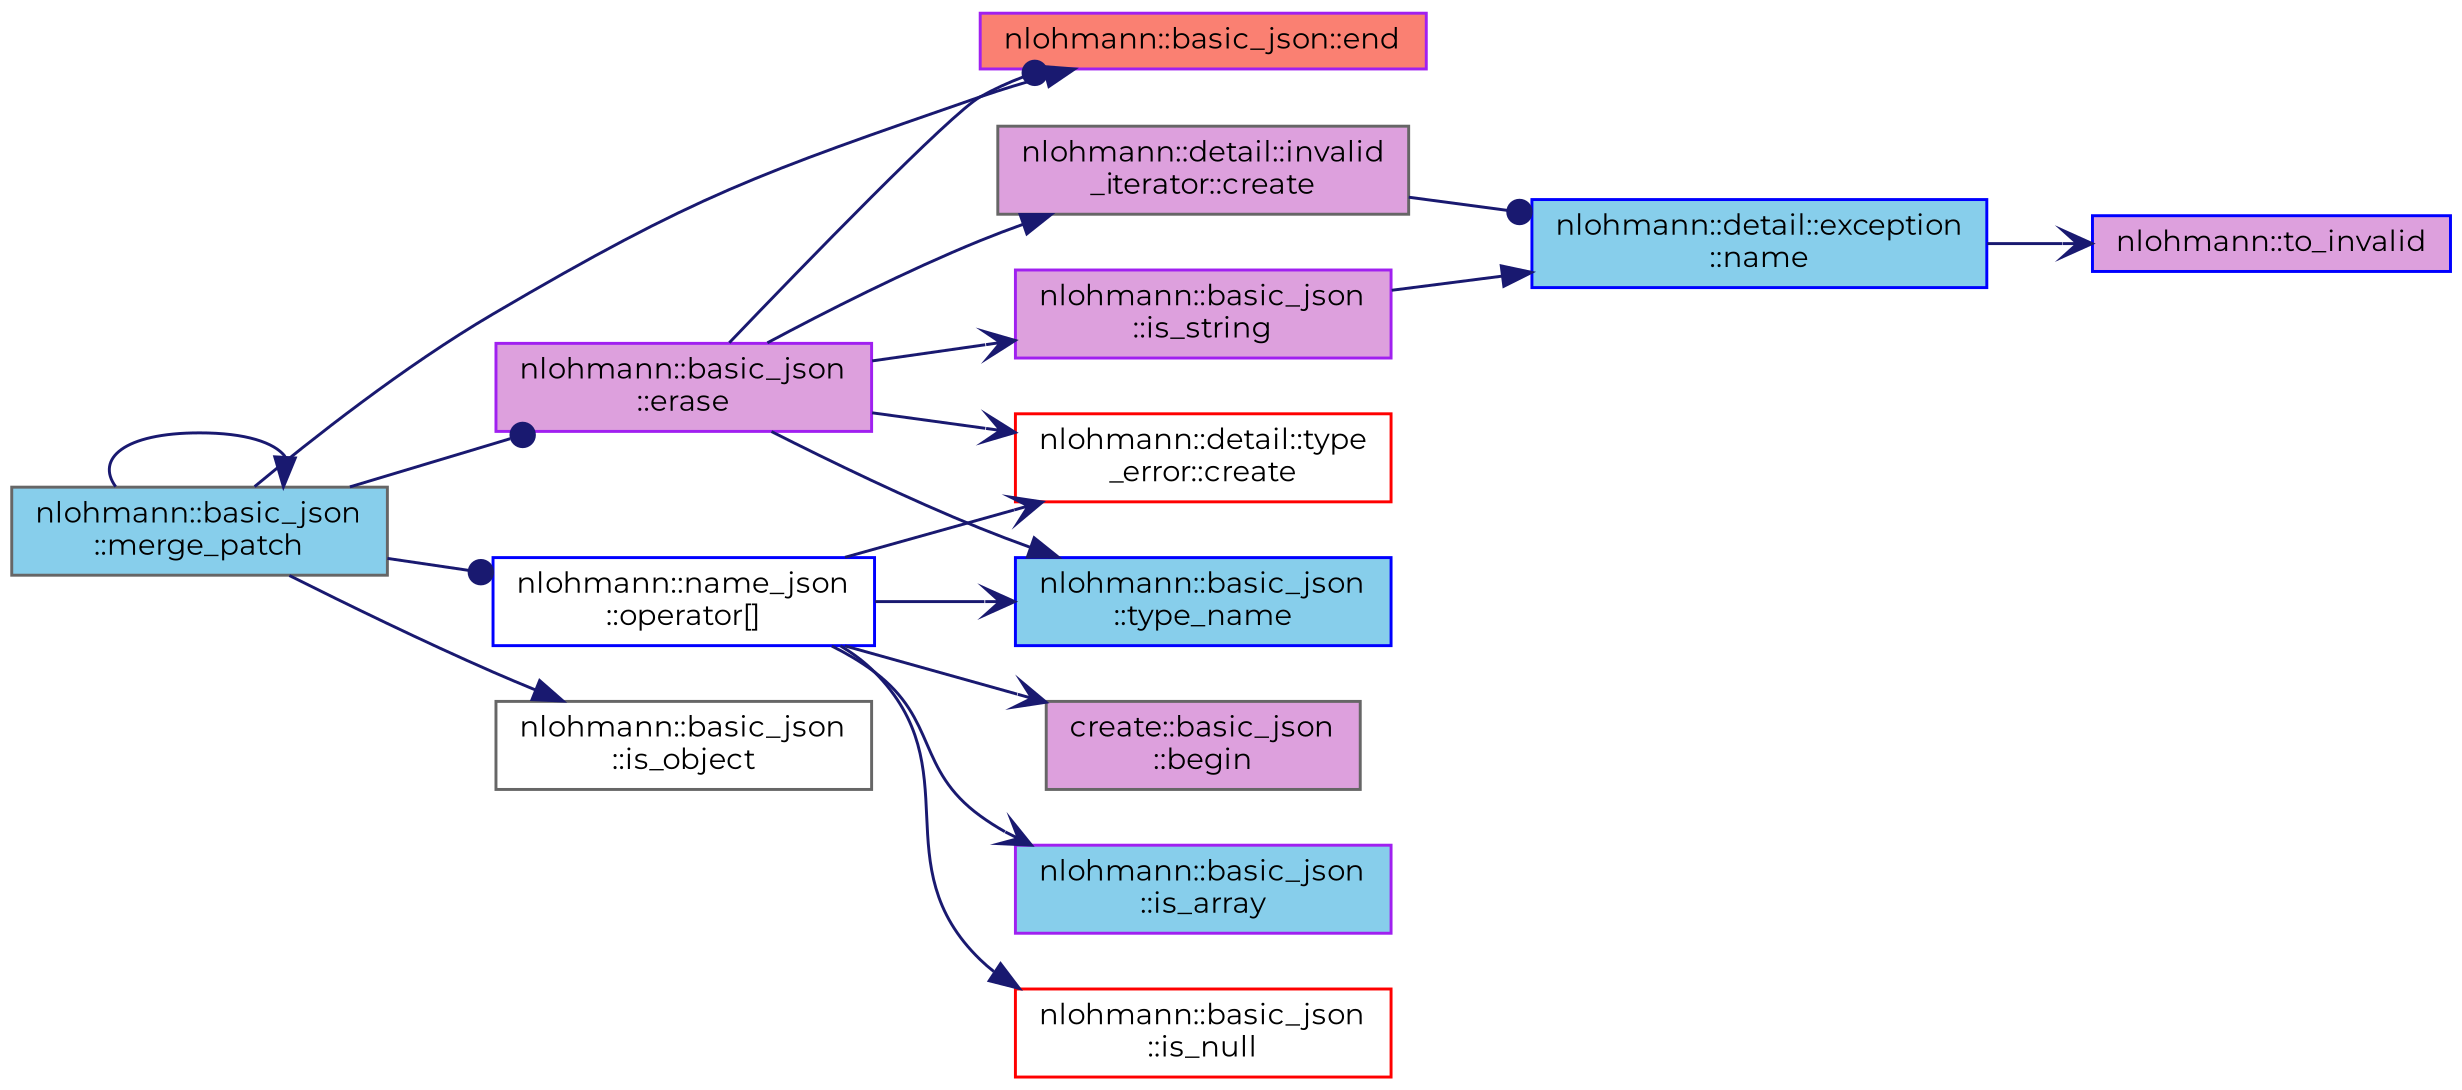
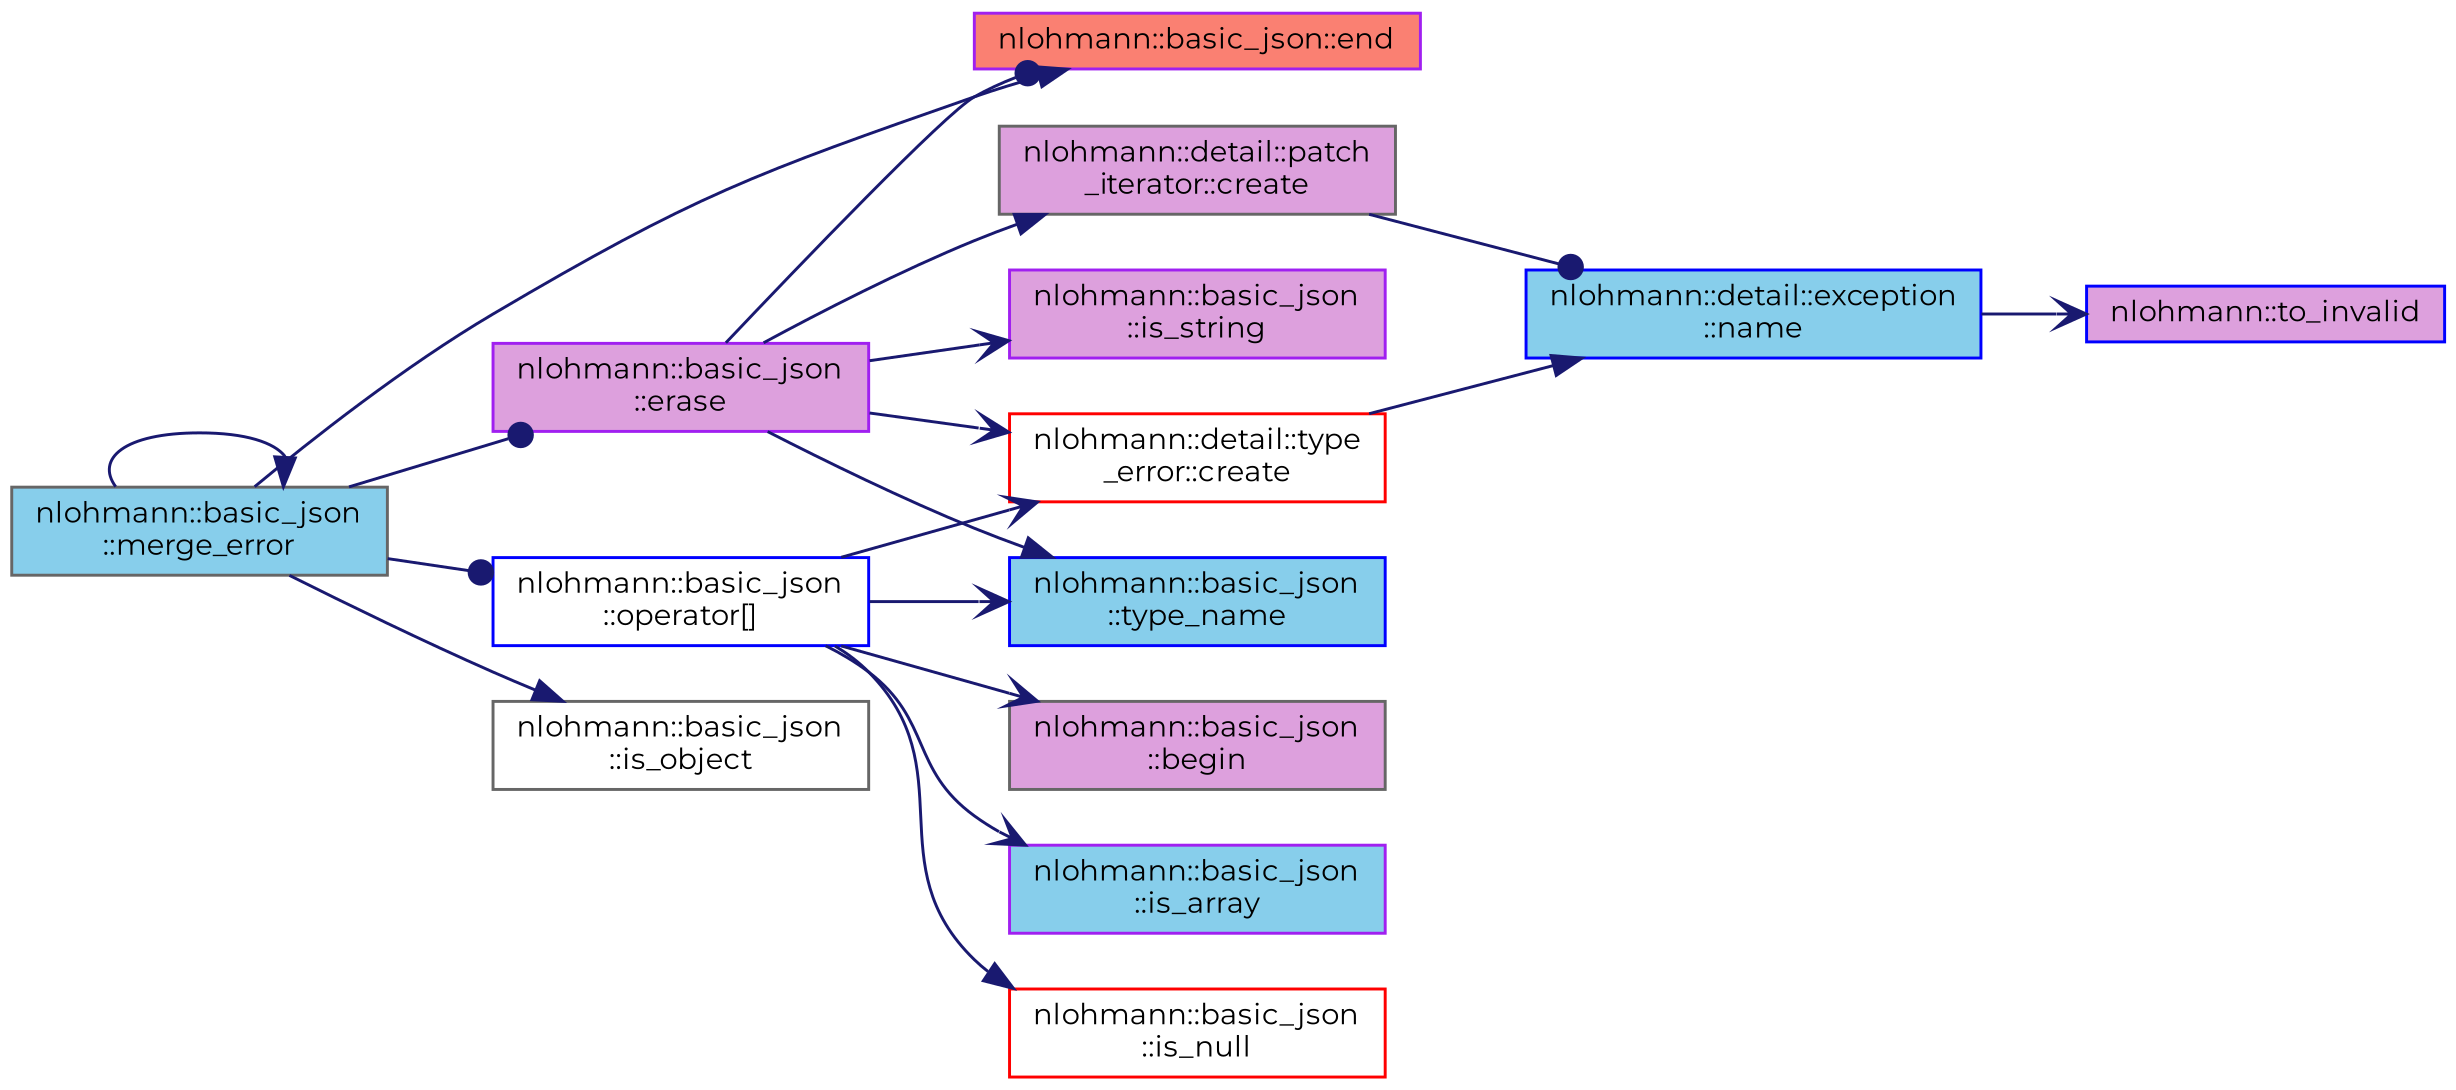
  digraph {
    fontname=Montserrat
    rankdir=LR
    node [color=gray40 fillcolor=plum fontname=Montserrat fontsize=10 shape=record style=filled]
    edge [arrowhead=normal color=midnightblue fontname=Montserrat fontsize=10 labelfontname=Helvetica labelfontsize=10 style=solid]
-   n1 [fillcolor=skyblue fontcolor=black height=0.2 label="nlohmann::basic_json\l::merge_patch" width=0.4]
+   n1 [fillcolor=skyblue fontcolor=black height=0.2 label="nlohmann::basic_json\l::merge_error" width=0.4]
    n2 [color=purple fillcolor=salmon height=0.2 label="nlohmann::basic_json::end" width=0.4]
    n3 [color=purple height=0.2 label="nlohmann::basic_json\l::erase" width=0.4]
    n4 [fillcolor=white height=0.2 label="nlohmann::basic_json\l::is_object" width=0.4]
-   n5 [color=blue fillcolor=white height=0.2 label="nlohmann::name_json\l::operator[]" width=0.4]
-   n6 [height=0.2 label="create::basic_json\l::begin" width=0.4]
-   n7 [height=0.2 label="nlohmann::detail::invalid\l_iterator::create" width=0.4]
+   n5 [color=blue fillcolor=white height=0.2 label="nlohmann::basic_json\l::operator[]" width=0.4]
+   n6 [height=0.2 label="nlohmann::basic_json\l::begin" width=0.4]
+   n7 [height=0.2 label="nlohmann::detail::patch\l_iterator::create" width=0.4]
    n8 [color=red fillcolor=white height=0.2 label="nlohmann::detail::type\l_error::create" width=0.4]
    n9 [color=purple height=0.2 label="nlohmann::basic_json\l::is_string" width=0.4]
    n10 [color=blue fillcolor=skyblue height=0.2 label="nlohmann::basic_json\l::type_name" width=0.4]
    n11 [color=purple fillcolor=skyblue height=0.2 label="nlohmann::basic_json\l::is_array" width=0.4]
    n12 [color=red fillcolor=white height=0.2 label="nlohmann::basic_json\l::is_null" width=0.4]
    n13 [color=blue fillcolor=skyblue height=0.2 label="nlohmann::detail::exception\l::name" width=0.4]
    n14 [color=blue height=0.2 label="nlohmann::to_invalid" width=0.4]
    n1 -> n1
    n1 -> n2
    n1 -> n3 [arrowhead=dot]
    n1 -> n4
    n1 -> n5 [arrowhead=dot]
    n3 -> n2 [arrowhead=dot]
    n3 -> n7
    n3 -> n8 [arrowhead=vee]
    n3 -> n9 [arrowhead=vee]
    n3 -> n10
    n5 -> n6 [arrowhead=vee]
    n5 -> n8 [arrowhead=vee]
    n5 -> n10 [arrowhead=vee]
    n5 -> n11 [arrowhead=vee]
    n5 -> n12
    n7 -> n13 [arrowhead=dot]
-   n9 -> n13
+   n8 -> n13
    n13 -> n14 [arrowhead=vee]
  }
